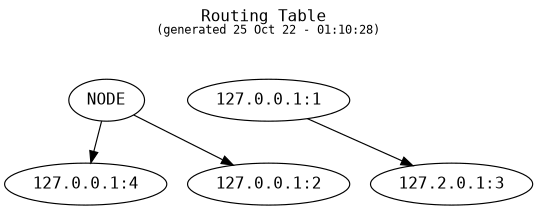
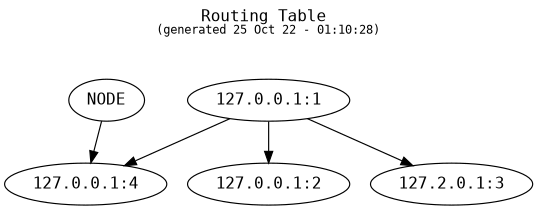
  digraph {
    fontname="DejaVu Sans Mono"
    label=<Routing Table <font point-size='10'><br/>(generated 25 Oct 22 - 01:10:28)</font>>
    labelloc=t
    node [fontname="DejaVu Sans Mono"]
    edge [fontname="DejaVu Sans Mono"]
    "NODE"
    "127.0.0.1:2"
    "127.0.0.1:4"
    "127.0.0.1:1"
    n5 [label="127.2.0.1:3"]
-   "NODE" -> "127.0.0.1:2"
+   "127.0.0.1:1" -> "127.0.0.1:2"
    "NODE" -> "127.0.0.1:4"
+   "127.0.0.1:1" -> "127.0.0.1:4"
    "127.0.0.1:1" -> n5
  }
